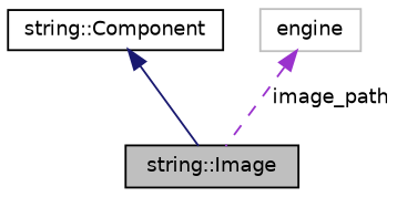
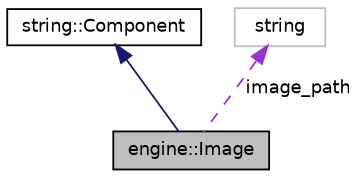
  digraph {
    node [color=black fillcolor=white fontname=Helvetica fontsize=10 shape=record style=filled]
    edge [dir=back fontname=Helvetica fontsize=10 labelfontname=Helvetica labelfontsize=10]
-   n1 [fillcolor=grey75 fontcolor=black height=0.2 label="string::Image" width=0.4]
+   n1 [fillcolor=grey75 fontcolor=black height=0.2 label="engine::Image" width=0.4]
    n2 [height=0.2 label="string::Component" width=0.4]
-   n3 [color=grey75 height=0.2 label=engine width=0.4]
+   n3 [color=grey75 height=0.2 label=string width=0.4]
    n2 -> n1 [color=midnightblue style=solid]
    n3 -> n1 [color=darkorchid3 label=" image_path" style=dashed]
  }
